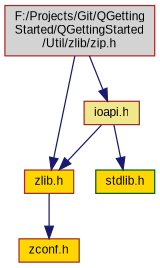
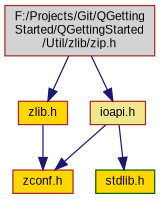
  digraph {
    fontname="Liberation Sans"
    node [color=brown fillcolor=gold fontname="Liberation Sans" fontsize=10 shape=record style=filled]
    edge [color=midnightblue fontname="Liberation Sans" fontsize=10 labelfontname=Helvetica labelfontsize=10 style=solid]
    n1 [fillcolor=lightgrey fontcolor=black height=0.2 label="F:/Projects/Git/QGetting\lStarted/QGettingStarted\l/Util/zlib/zip.h" width=0.4]
    n2 [height=0.2 label="zlib.h" width=0.4]
    n3 [fillcolor=khaki height=0.2 label="ioapi.h" width=0.4]
    n4 [height=0.2 label="zconf.h" width=0.4]
    n5 [color=darkgreen height=0.2 label="stdlib.h" width=0.4]
    n1 -> n2
    n1 -> n3
    n2 -> n4
-   n3 -> n2
+   n3 -> n4
    n3 -> n5
  }
